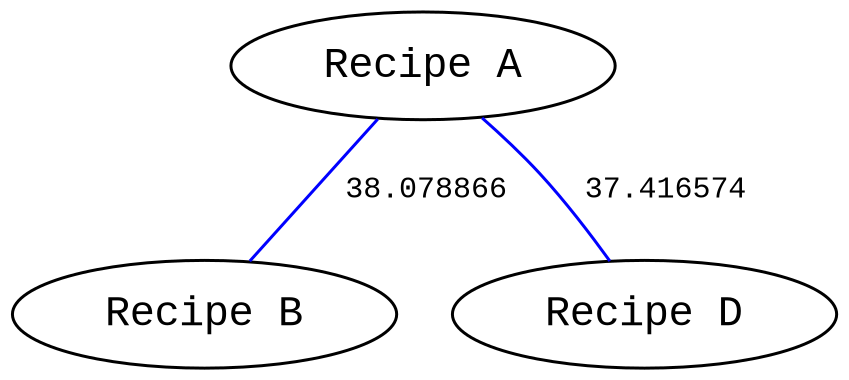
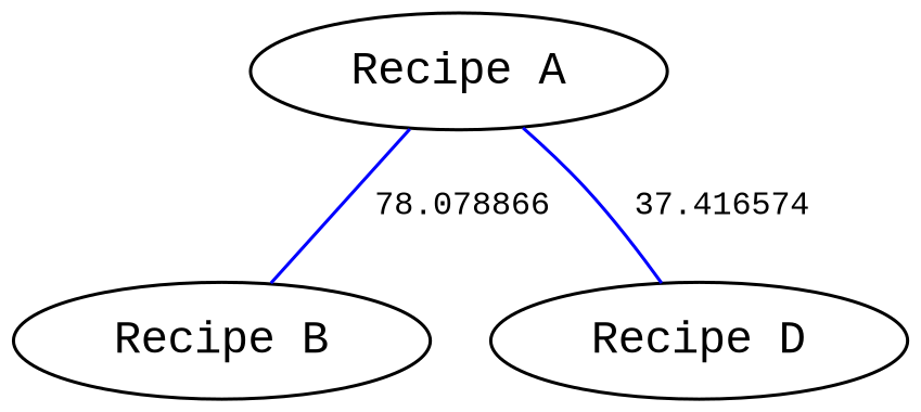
  graph {
    fontname="Liberation Mono"
    node [fontname="Liberation Mono"]
    edge [color=blue fontname="Liberation Mono" fontsize=10.0]
    " Recipe A "
    " Recipe B "
    " Recipe D "
-   " Recipe A " -- " Recipe B " [label=" 38.078866 "]
+   " Recipe A " -- " Recipe B " [label=" 78.078866 "]
    " Recipe A " -- " Recipe D " [label=" 37.416574 "]
  }
